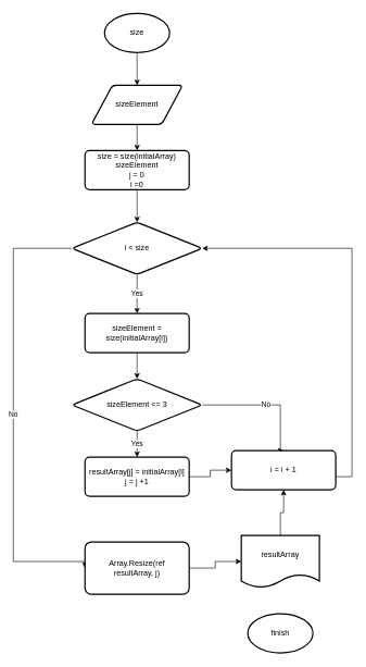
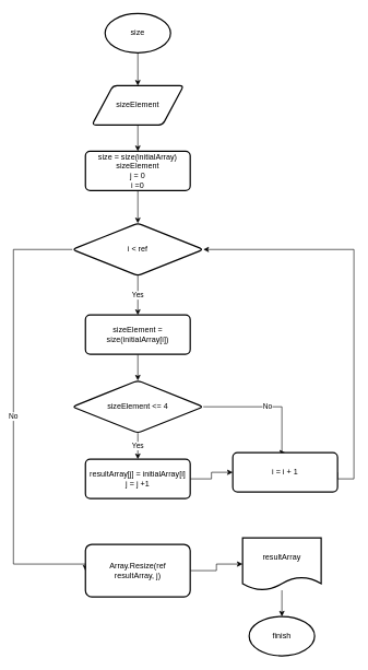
  <mxCell id="0" />
  <mxCell id="1" parent="0" />
  <mxCell id="2" value="" style="edgeStyle=orthogonalEdgeStyle;rounded=0;orthogonalLoop=1;jettySize=auto;html=1;" edge="1" parent="1" source="3" target="5"><mxGeometry relative="1" as="geometry" /></mxCell>
  <mxCell id="3" value="size" style="strokeWidth=2;html=1;shape=mxgraph.flowchart.start_1;whiteSpace=wrap;" vertex="1" parent="1"><mxGeometry x="160" y="20" width="100" height="60" as="geometry" /></mxCell>
  <mxCell id="4" value="" style="edgeStyle=orthogonalEdgeStyle;rounded=0;orthogonalLoop=1;jettySize=auto;html=1;" edge="1" parent="1" source="5" target="7"><mxGeometry relative="1" as="geometry" /></mxCell>
  <mxCell id="5" value="sizeElement" style="shape=parallelogram;html=1;strokeWidth=2;perimeter=parallelogramPerimeter;whiteSpace=wrap;rounded=1;arcSize=12;size=0.23;" vertex="1" parent="1"><mxGeometry x="140" y="130" width="140" height="60" as="geometry" /></mxCell>
  <mxCell id="6" value="" style="edgeStyle=orthogonalEdgeStyle;rounded=0;orthogonalLoop=1;jettySize=auto;html=1;" edge="1" parent="1" source="7" target="10"><mxGeometry relative="1" as="geometry" /></mxCell>
  <mxCell id="7" value="size = size(initialArray)&lt;br&gt;sizeElement&lt;br&gt;j = 0&lt;br&gt;i =0" style="whiteSpace=wrap;html=1;strokeWidth=2;rounded=1;arcSize=12;" vertex="1" parent="1"><mxGeometry x="130" y="230" width="160" height="60" as="geometry" /></mxCell>
  <mxCell id="8" value="Yes" style="edgeStyle=orthogonalEdgeStyle;rounded=0;orthogonalLoop=1;jettySize=auto;html=1;entryX=0.5;entryY=0;entryDx=0;entryDy=0;" edge="1" parent="1" source="10" target="12"><mxGeometry relative="1" as="geometry"><mxPoint x="210" y="510" as="targetPoint" /></mxGeometry></mxCell>
  <mxCell id="9" value="No" style="edgeStyle=orthogonalEdgeStyle;rounded=0;orthogonalLoop=1;jettySize=auto;html=1;exitX=0;exitY=0.5;exitDx=0;exitDy=0;entryX=0;entryY=0.5;entryDx=0;entryDy=0;" edge="1" parent="1" source="10" target="24"><mxGeometry relative="1" as="geometry"><mxPoint x="110" y="860" as="targetPoint" /><Array as="points"><mxPoint x="20" y="380" /><mxPoint x="20" y="860" /></Array></mxGeometry></mxCell>
- <mxCell id="10" value="i &amp;lt; size" style="rhombus;whiteSpace=wrap;html=1;strokeWidth=2;rounded=1;arcSize=12;" vertex="1" parent="1"><mxGeometry x="110" y="340" width="200" height="80" as="geometry" /></mxCell>
+ <mxCell id="10" value="i &amp;lt; ref" style="rhombus;whiteSpace=wrap;html=1;strokeWidth=2;rounded=1;arcSize=12;" vertex="1" parent="1"><mxGeometry x="110" y="340" width="200" height="80" as="geometry" /></mxCell>
  <mxCell id="11" value="" style="edgeStyle=orthogonalEdgeStyle;rounded=0;orthogonalLoop=1;jettySize=auto;html=1;" edge="1" parent="1" source="12" target="14"><mxGeometry relative="1" as="geometry" /></mxCell>
  <mxCell id="12" value="sizeElement = size(initialArray[i])" style="whiteSpace=wrap;html=1;strokeWidth=2;rounded=1;arcSize=12;" vertex="1" parent="1"><mxGeometry x="130" y="480" width="160" height="60" as="geometry" /></mxCell>
  <mxCell id="13" value="No" style="edgeStyle=orthogonalEdgeStyle;rounded=0;orthogonalLoop=1;jettySize=auto;html=1;exitX=1;exitY=0.5;exitDx=0;exitDy=0;entryX=0.5;entryY=0;entryDx=0;entryDy=0;" edge="1" parent="1" source="14" target="17"><mxGeometry relative="1" as="geometry"><mxPoint x="430" y="670" as="targetPoint" /><Array as="points"><mxPoint x="430" y="620" /></Array></mxGeometry></mxCell>
- <mxCell id="14" value="sizeElement &amp;lt;= 3" style="rhombus;whiteSpace=wrap;html=1;strokeWidth=2;rounded=1;arcSize=12;" vertex="1" parent="1"><mxGeometry x="110" y="580" width="200" height="80" as="geometry" /></mxCell>
+ <mxCell id="14" value="sizeElement &amp;lt;= 4" style="rhombus;whiteSpace=wrap;html=1;strokeWidth=2;rounded=1;arcSize=12;" vertex="1" parent="1"><mxGeometry x="110" y="580" width="200" height="80" as="geometry" /></mxCell>
  <mxCell id="15" value="" style="edgeStyle=orthogonalEdgeStyle;rounded=0;orthogonalLoop=1;jettySize=auto;html=1;entryX=0;entryY=0.5;entryDx=0;entryDy=0;" edge="1" parent="1" source="22" target="17"><mxGeometry relative="1" as="geometry"><mxPoint x="340" y="690" as="targetPoint" /></mxGeometry></mxCell>
  <mxCell id="16" style="edgeStyle=orthogonalEdgeStyle;rounded=0;orthogonalLoop=1;jettySize=auto;html=1;entryX=1;entryY=0.5;entryDx=0;entryDy=0;exitX=1;exitY=0.5;exitDx=0;exitDy=0;" edge="1" parent="1" source="17" target="10"><mxGeometry relative="1" as="geometry"><Array as="points"><mxPoint x="540" y="730" /><mxPoint x="540" y="380" /></Array></mxGeometry></mxCell>
  <mxCell id="17" value="i = i + 1" style="whiteSpace=wrap;html=1;strokeWidth=2;rounded=1;arcSize=12;" vertex="1" parent="1"><mxGeometry x="355" y="690" width="160" height="60" as="geometry" /></mxCell>
- <mxCell id="18" value="" style="edgeStyle=orthogonalEdgeStyle;rounded=0;orthogonalLoop=1;jettySize=auto;html=1;" edge="1" parent="1" source="19" target="17"><mxGeometry relative="1" as="geometry" /></mxCell>
+ <mxCell id="18" value="" style="edgeStyle=orthogonalEdgeStyle;rounded=0;orthogonalLoop=1;jettySize=auto;html=1;" edge="1" parent="1" source="19" target="20"><mxGeometry relative="1" as="geometry" /></mxCell>
  <mxCell id="19" value="resultArray" style="shape=document;whiteSpace=wrap;html=1;boundedLbl=1;strokeWidth=2;rounded=1;arcSize=12;size=0.25;" vertex="1" parent="1"><mxGeometry x="370" y="820" width="120" height="80" as="geometry" /></mxCell>
  <mxCell id="20" value="finish" style="strokeWidth=2;html=1;shape=mxgraph.flowchart.start_1;whiteSpace=wrap;" vertex="1" parent="1"><mxGeometry x="380" y="940" width="100" height="60" as="geometry" /></mxCell>
  <mxCell id="21" value="Yes" style="edgeStyle=orthogonalEdgeStyle;rounded=0;orthogonalLoop=1;jettySize=auto;html=1;" edge="1" parent="1" source="14" target="22"><mxGeometry relative="1" as="geometry"><mxPoint x="210" y="750" as="targetPoint" /><mxPoint x="210" y="660" as="sourcePoint" /></mxGeometry></mxCell>
  <mxCell id="22" value="resultArray[j] = initialArray[i]&lt;br&gt;j = j +1" style="whiteSpace=wrap;html=1;strokeWidth=2;rounded=1;arcSize=12;" vertex="1" parent="1"><mxGeometry x="130" y="700" width="160" height="60" as="geometry" /></mxCell>
  <mxCell id="23" value="" style="edgeStyle=orthogonalEdgeStyle;rounded=0;orthogonalLoop=1;jettySize=auto;html=1;" edge="1" parent="1" source="24" target="19"><mxGeometry relative="1" as="geometry" /></mxCell>
  <mxCell id="24" value="Array.Resize(ref &lt;br&gt;resultArray, j)" style="whiteSpace=wrap;html=1;strokeWidth=2;rounded=1;arcSize=12;" vertex="1" parent="1"><mxGeometry x="130" y="830" width="160" height="80" as="geometry" /></mxCell>
